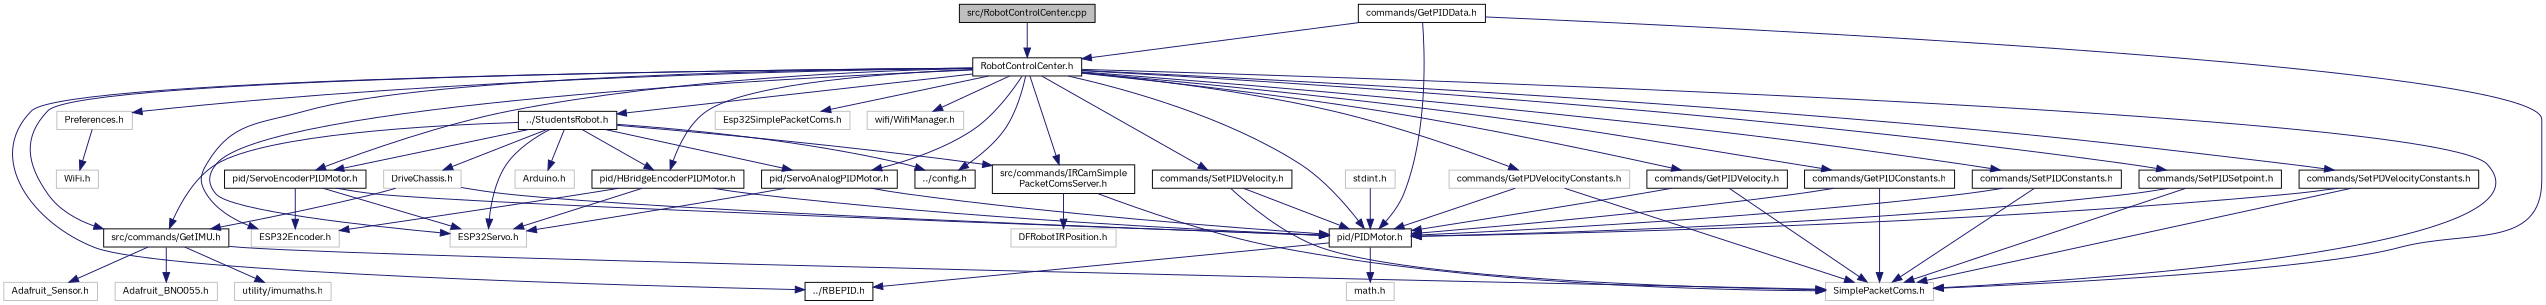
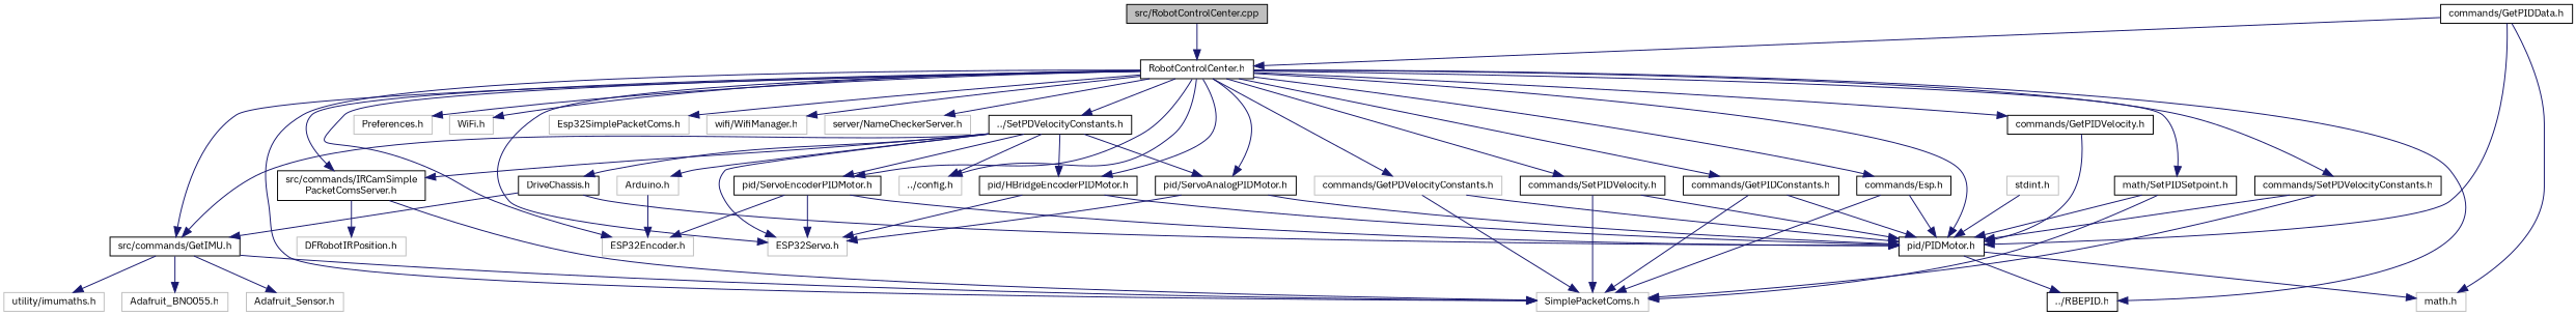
  digraph {
    fontname="IBM Plex Sans"
    node [color=black fillcolor=white fontname="IBM Plex Sans" fontsize=10 shape=record style=filled]
    edge [color=midnightblue fontname="IBM Plex Sans" fontsize=10 labelfontname=Helvetica labelfontsize=10 style=solid]
    n1 [fillcolor=grey75 fontcolor=black height=0.2 label="src/RobotControlCenter.cpp" width=0.4]
    n2 [height=0.2 label="RobotControlCenter.h" width=0.4]
-   n3 [height=0.2 label="../config.h" width=0.4]
+   n3 [color=grey75 height=0.2 label="../config.h" width=0.4]
    n4 [color=grey75 height=0.2 label="ESP32Servo.h" width=0.4]
    n5 [color=grey75 height=0.2 label="ESP32Encoder.h" width=0.4]
    n6 [height=0.2 label="../RBEPID.h" width=0.4]
    n7 [height=0.2 label="pid/PIDMotor.h" width=0.4]
    n8 [height=0.2 label="pid/ServoEncoderPIDMotor.h" width=0.4]
    n9 [height=0.2 label="pid/HBridgeEncoderPIDMotor.h" width=0.4]
    n10 [height=0.2 label="pid/ServoAnalogPIDMotor.h" width=0.4]
    n11 [color=grey75 height=0.2 label="Preferences.h" width=0.4]
    n12 [color=grey75 height=0.2 label="WiFi.h" width=0.4]
    n13 [color=grey75 height=0.2 label="SimplePacketComs.h" width=0.4]
    n14 [color=grey75 height=0.2 label="Esp32SimplePacketComs.h" width=0.4]
    n15 [color=grey75 height=0.2 label="wifi/WifiManager.h" width=0.4]
+   n16 [color=grey75 height=0.2 label="server/NameCheckerServer.h" width=0.4]
    n17 [height=0.2 label="commands/GetPIDConstants.h" width=0.4]
-   n18 [height=0.2 label="commands/SetPIDConstants.h" width=0.4]
-   n19 [height=0.2 label="commands/SetPIDSetpoint.h" width=0.4]
-   n20 [height=0.2 label="../StudentsRobot.h" width=0.4]
+   n18 [height=0.2 label="commands/Esp.h" width=0.4]
+   n19 [height=0.2 label="math/SetPIDSetpoint.h" width=0.4]
+   n20 [height=0.2 label="../SetPDVelocityConstants.h" width=0.4]
    n21 [height=0.2 label="src/commands/IRCamSimple\lPacketComsServer.h" width=0.4]
    n22 [height=0.2 label="src/commands/GetIMU.h" width=0.4]
    n23 [height=0.2 label="commands/SetPDVelocityConstants.h" width=0.4]
    n24 [height=0.2 label="commands/SetPIDVelocity.h" width=0.4]
    n25 [color=grey75 height=0.2 label="commands/GetPDVelocityConstants.h" width=0.4]
    n26 [height=0.2 label="commands/GetPIDVelocity.h" width=0.4]
    n27 [color=grey75 height=0.2 label="math.h" width=0.4]
    n28 [height=0.2 label="commands/GetPIDData.h" width=0.4]
    n29 [color=grey75 height=0.2 label="Arduino.h" width=0.4]
-   n30 [color=grey75 height=0.2 label="DriveChassis.h" width=0.4]
+   n30 [height=0.2 label="DriveChassis.h" width=0.4]
    n31 [color=grey75 height=0.2 label="DFRobotIRPosition.h" width=0.4]
    n32 [color=grey75 height=0.2 label="Adafruit_Sensor.h" width=0.4]
    n33 [color=grey75 height=0.2 label="Adafruit_BNO055.h" width=0.4]
    n34 [color=grey75 height=0.2 label="utility/imumaths.h" width=0.4]
    n35 [color=grey75 height=0.2 label="stdint.h" width=0.4]
    n1 -> n2
    n2 -> n3
    n2 -> n4
    n2 -> n5
    n2 -> n6
    n2 -> n7
    n2 -> n8
    n2 -> n9
    n2 -> n10
    n2 -> n11
-   n11 -> n12
+   n2 -> n12
    n2 -> n13
    n2 -> n14
    n2 -> n15
+   n2 -> n16
    n2 -> n17
    n2 -> n18
    n2 -> n19
    n2 -> n20
    n2 -> n21
    n2 -> n22
    n2 -> n23
    n2 -> n24
    n2 -> n25
    n2 -> n26
    n7 -> n6
    n7 -> n27
    n8 -> n4
    n8 -> n5
    n8 -> n7
    n9 -> n4
-   n9 -> n5
+   n29 -> n5
    n9 -> n7
    n10 -> n4
    n10 -> n7
    n17 -> n7
    n17 -> n13
    n18 -> n7
    n18 -> n13
    n19 -> n7
    n19 -> n13
    n20 -> n3
    n20 -> n4
    n20 -> n8
    n20 -> n9
    n20 -> n10
    n20 -> n21
    n20 -> n22
    n20 -> n29
    n20 -> n30
    n21 -> n13
    n21 -> n31
    n22 -> n13
    n22 -> n32
    n22 -> n33
    n22 -> n34
    n23 -> n7
    n23 -> n13
    n24 -> n7
    n24 -> n13
    n25 -> n7
    n25 -> n13
    n26 -> n7
-   n26 -> n13
    n28 -> n2
    n28 -> n7
-   n28 -> n13
+   n28 -> n27
    n30 -> n7
    n30 -> n22
    n35 -> n7
  }
